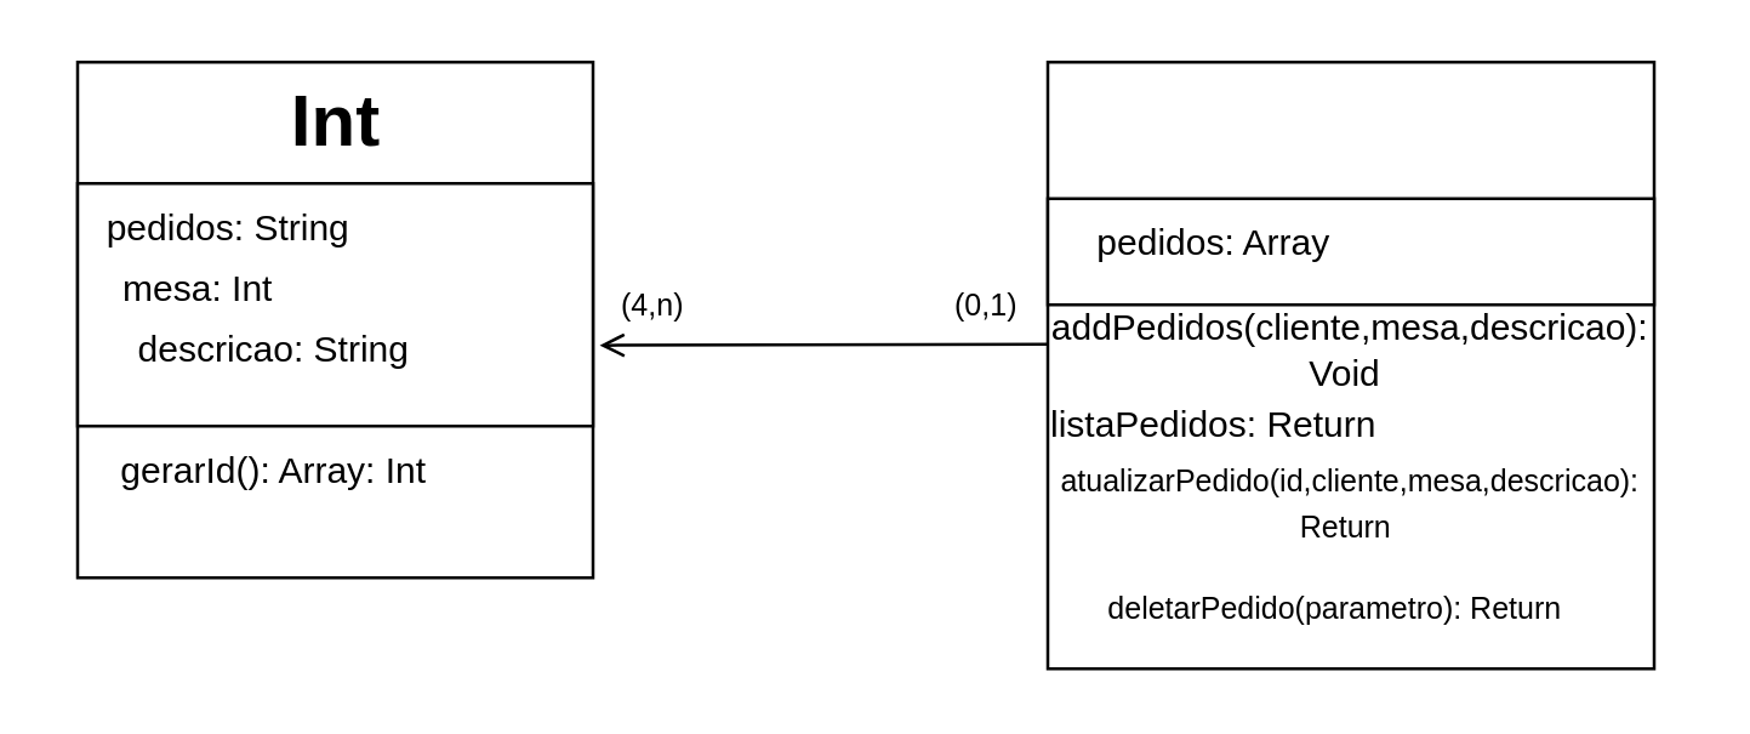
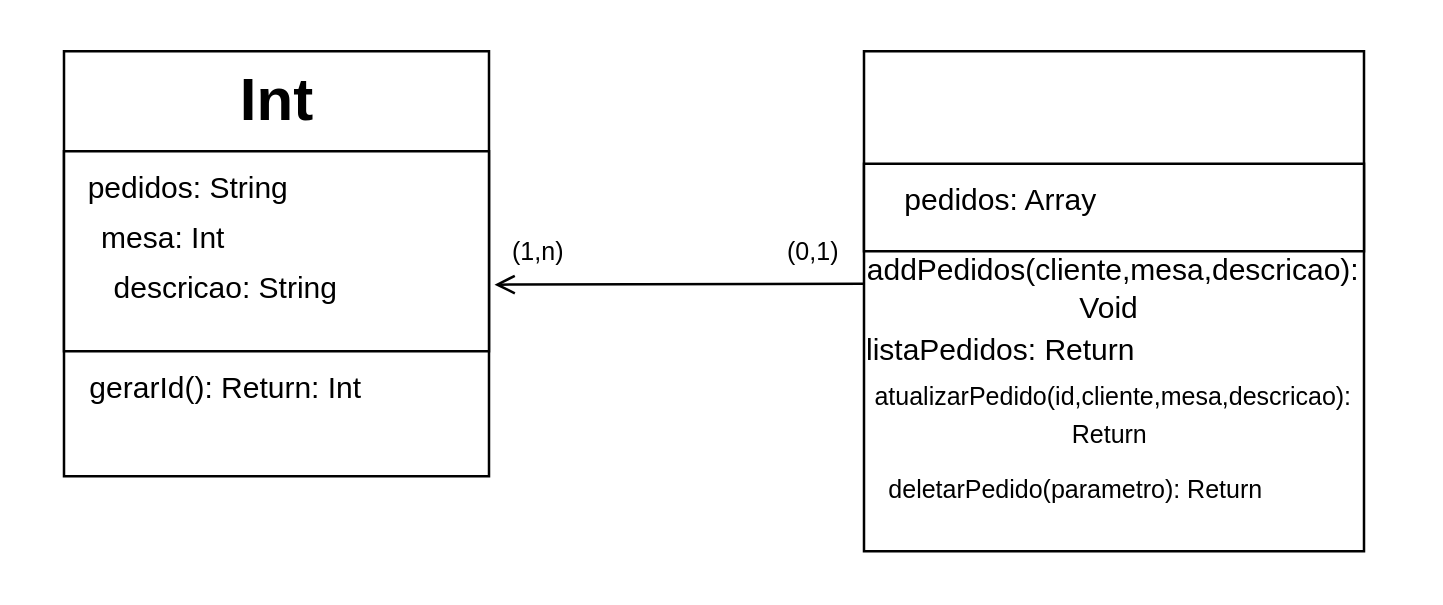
  <mxCell id="0" />
  <mxCell id="1" parent="0" />
  <mxCell id="2" value="" style="whiteSpace=wrap;html=1;aspect=fixed;" vertex="1" parent="1"><mxGeometry x="25" y="20" width="170" height="170" as="geometry" /></mxCell>
  <mxCell id="3" value="" style="rounded=0;whiteSpace=wrap;html=1;" vertex="1" parent="1"><mxGeometry x="25" y="60" width="170" height="80" as="geometry" /></mxCell>
  <mxCell id="4" value="Int" style="text;strokeColor=none;fillColor=none;html=1;fontSize=24;fontStyle=1;verticalAlign=middle;align=center;" vertex="1" parent="1"><mxGeometry x="60" y="20" width="100" height="40" as="geometry" /></mxCell>
  <mxCell id="5" value="pedidos: String" style="text;html=1;strokeColor=none;fillColor=none;align=center;verticalAlign=middle;whiteSpace=wrap;rounded=0;" vertex="1" parent="1"><mxGeometry x="25" y="60" width="100" height="30" as="geometry" /></mxCell>
  <mxCell id="6" value="mesa: Int" style="text;html=1;strokeColor=none;fillColor=none;align=center;verticalAlign=middle;whiteSpace=wrap;rounded=0;" vertex="1" parent="1"><mxGeometry x="35" y="80" width="60" height="30" as="geometry" /></mxCell>
  <mxCell id="7" value="descricao: String" style="text;html=1;strokeColor=none;fillColor=none;align=center;verticalAlign=middle;whiteSpace=wrap;rounded=0;" vertex="1" parent="1"><mxGeometry x="35" y="100" width="110" height="30" as="geometry" /></mxCell>
- <mxCell id="8" value="gerarId(): Array: Int" style="text;html=1;strokeColor=none;fillColor=none;align=center;verticalAlign=middle;whiteSpace=wrap;rounded=0;" vertex="1" parent="1"><mxGeometry x="20" y="140" width="140" height="30" as="geometry" /></mxCell>
+ <mxCell id="8" value="gerarId(): Return: Int" style="text;html=1;strokeColor=none;fillColor=none;align=center;verticalAlign=middle;whiteSpace=wrap;rounded=0;" vertex="1" parent="1"><mxGeometry x="20" y="140" width="140" height="30" as="geometry" /></mxCell>
  <mxCell id="9" value="" style="whiteSpace=wrap;html=1;aspect=fixed;" vertex="1" parent="1"><mxGeometry x="345" y="20" width="200" height="200" as="geometry" /></mxCell>
  <mxCell id="10" value="" style="rounded=0;whiteSpace=wrap;html=1;" vertex="1" parent="1"><mxGeometry x="345" y="65" width="200" height="35" as="geometry" /></mxCell>
  <mxCell id="11" value="pedidos: Array" style="text;html=1;strokeColor=none;fillColor=none;align=center;verticalAlign=middle;whiteSpace=wrap;rounded=0;" vertex="1" parent="1"><mxGeometry x="345" y="65" width="110" height="30" as="geometry" /></mxCell>
  <mxCell id="12" style="edgeStyle=none;html=1;entryX=1.013;entryY=0.667;entryDx=0;entryDy=0;entryPerimeter=0;fontSize=10;endArrow=open;endFill=0;" edge="1" parent="1" target="3"><mxGeometry relative="1" as="geometry"><mxPoint x="345" y="113" as="sourcePoint" /></mxGeometry></mxCell>
  <mxCell id="13" value="addPedidos(cliente,mesa,descricao): Void&amp;nbsp;" style="text;html=1;strokeColor=none;fillColor=none;align=center;verticalAlign=middle;whiteSpace=wrap;rounded=0;" vertex="1" parent="1"><mxGeometry x="335" y="105" width="220" height="20" as="geometry" /></mxCell>
  <mxCell id="14" value="listaPedidos: Return" style="text;html=1;strokeColor=none;fillColor=none;align=center;verticalAlign=middle;whiteSpace=wrap;rounded=0;" vertex="1" parent="1"><mxGeometry x="345" y="125" width="110" height="30" as="geometry" /></mxCell>
  <mxCell id="15" value="&lt;font style=&quot;font-size: 10px;&quot;&gt;atualizarPedido(id,cliente,mesa,descricao): Return&amp;nbsp;&lt;/font&gt;" style="text;html=1;strokeColor=none;fillColor=none;align=center;verticalAlign=middle;whiteSpace=wrap;rounded=0;" vertex="1" parent="1"><mxGeometry x="345" y="160" width="200" height="10" as="geometry" /></mxCell>
- <mxCell id="16" value="deletarPedido(parametro): Return" style="text;html=1;strokeColor=none;fillColor=none;align=center;verticalAlign=middle;whiteSpace=wrap;rounded=0;fontSize=10;" vertex="1" parent="1"><mxGeometry x="355" y="185" width="170" height="30" as="geometry" /></mxCell>
+ <mxCell id="16" value="deletarPedido(parametro): Return" style="text;html=1;strokeColor=none;fillColor=none;align=center;verticalAlign=middle;whiteSpace=wrap;rounded=0;fontSize=10;" vertex="1" parent="1"><mxGeometry x="345" y="180" width="170" height="30" as="geometry" /></mxCell>
  <mxCell id="17" value="(0,1)" style="text;html=1;strokeColor=none;fillColor=none;align=center;verticalAlign=middle;whiteSpace=wrap;rounded=0;fontSize=10;" vertex="1" parent="1"><mxGeometry x="295" y="85" width="60" height="30" as="geometry" /></mxCell>
- <mxCell id="18" value="(4,n)" style="text;html=1;strokeColor=none;fillColor=none;align=center;verticalAlign=middle;whiteSpace=wrap;rounded=0;fontSize=10;" vertex="1" parent="1"><mxGeometry x="185" y="85" width="60" height="30" as="geometry" /></mxCell>
+ <mxCell id="18" value="(1,n)" style="text;html=1;strokeColor=none;fillColor=none;align=center;verticalAlign=middle;whiteSpace=wrap;rounded=0;fontSize=10;" vertex="1" parent="1"><mxGeometry x="185" y="85" width="60" height="30" as="geometry" /></mxCell>
